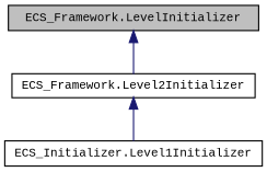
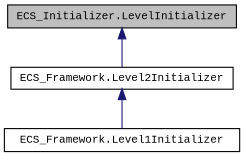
  digraph {
    fontname="Liberation Mono"
    node [color=black fillcolor=white fontname="Liberation Mono" fontsize=10 shape=record style=filled]
    edge [color=midnightblue dir=back fontname="Liberation Mono" fontsize=10 labelfontname=Helvetica labelfontsize=10 style=solid]
-   n1 [fillcolor=grey75 fontcolor=black height=0.2 label="ECS_Framework.LevelInitializer" width=0.4]
+   n1 [fillcolor=grey75 fontcolor=black height=0.2 label="ECS_Initializer.LevelInitializer" width=0.4]
    n2 [height=0.2 label="ECS_Framework.Level2Initializer" width=0.4]
-   n3 [height=0.2 label="ECS_Initializer.Level1Initializer" width=0.4]
+   n3 [height=0.2 label="ECS_Framework.Level1Initializer" width=0.4]
    n1 -> n2
    n2 -> n3
  }
